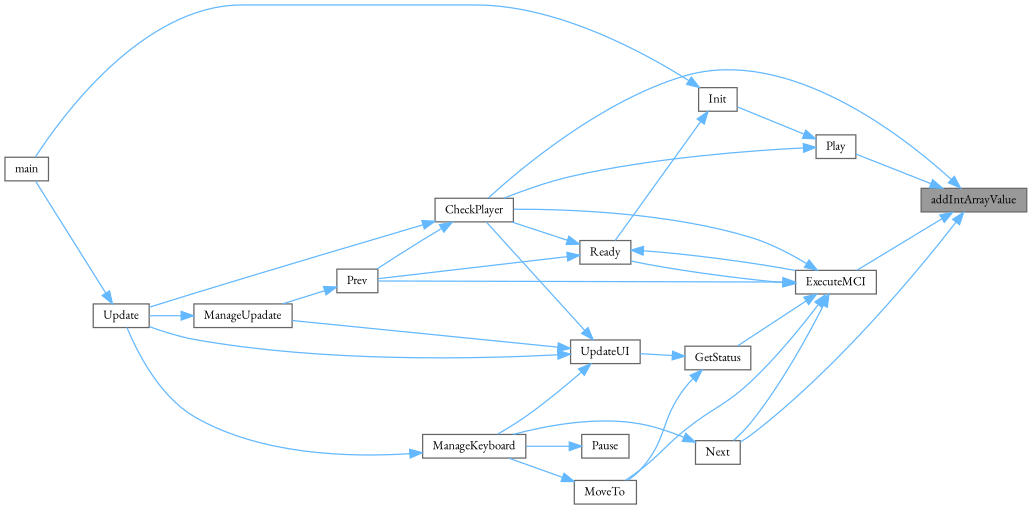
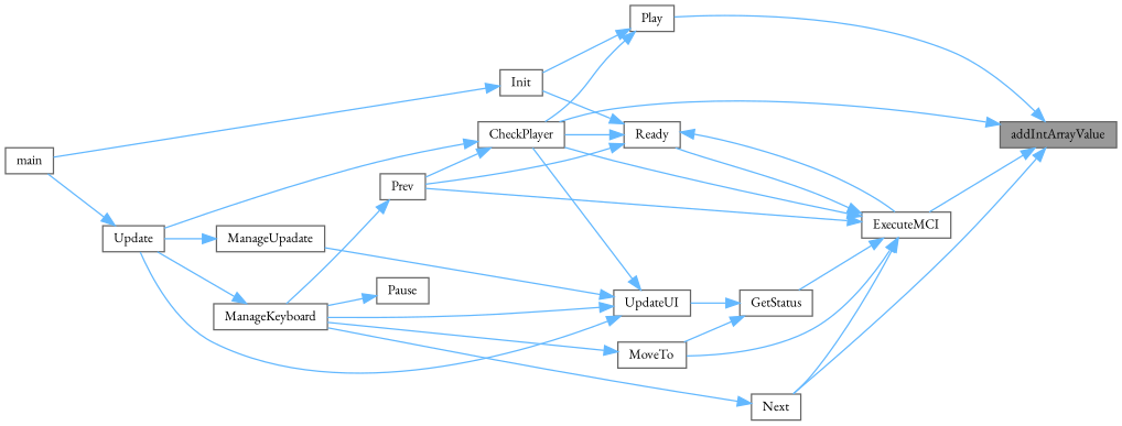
  digraph {
    fontname="EB Garamond"
    rankdir=RL
    node [color=grey40 fillcolor=white fontname="EB Garamond" fontsize=10 shape=box style=filled]
    edge [color=steelblue1 dir=back fontname="EB Garamond" fontsize=10 labelfontname=Helvetica labelfontsize=10 style=solid]
    n1 [color=gray40 fillcolor=grey60 fontcolor=black height=0.2 label=addIntArrayValue width=0.4]
    n2 [height=0.2 label=CheckPlayer width=0.4]
    n3 [height=0.2 label=ExecuteMCI width=0.4]
    n4 [height=0.2 label=Next width=0.4]
    n5 [height=0.2 label=Play width=0.4]
    n6 [height=0.2 label=Update width=0.4]
    n7 [height=0.2 label=Prev width=0.4]
    n8 [height=0.2 label=GetStatus width=0.4]
    n9 [height=0.2 label=MoveTo width=0.4]
    n10 [height=0.2 label=Ready width=0.4]
    n11 [height=0.2 label=ManageKeyboard width=0.4]
    n12 [height=0.2 label=Init width=0.4]
    n13 [height=0.2 label=main width=0.4]
    n14 [height=0.2 label=UpdateUI width=0.4]
    n15 [height=0.2 label=Pause width=0.4]
    n16 [height=0.2 label=ManageUpadate width=0.4]
    n1 -> n2
    n1 -> n3
    n1 -> n4
    n1 -> n5
    n2 -> n6
    n2 -> n7
    n3 -> n2
    n3 -> n4
    n3 -> n7
    n3 -> n8
    n3 -> n9
    n3 -> n10
    n4 -> n11
    n5 -> n2
    n5 -> n12
    n6 -> n13
-   n7 -> n16
+   n7 -> n11
    n8 -> n9
    n8 -> n14
    n9 -> n11
    n10 -> n2
    n10 -> n3
    n10 -> n7
-   n12 -> n10
+   n10 -> n12
    n11 -> n6
    n12 -> n13
    n14 -> n2
    n14 -> n6
    n14 -> n11
    n14 -> n16
    n15 -> n11
    n16 -> n6
  }
